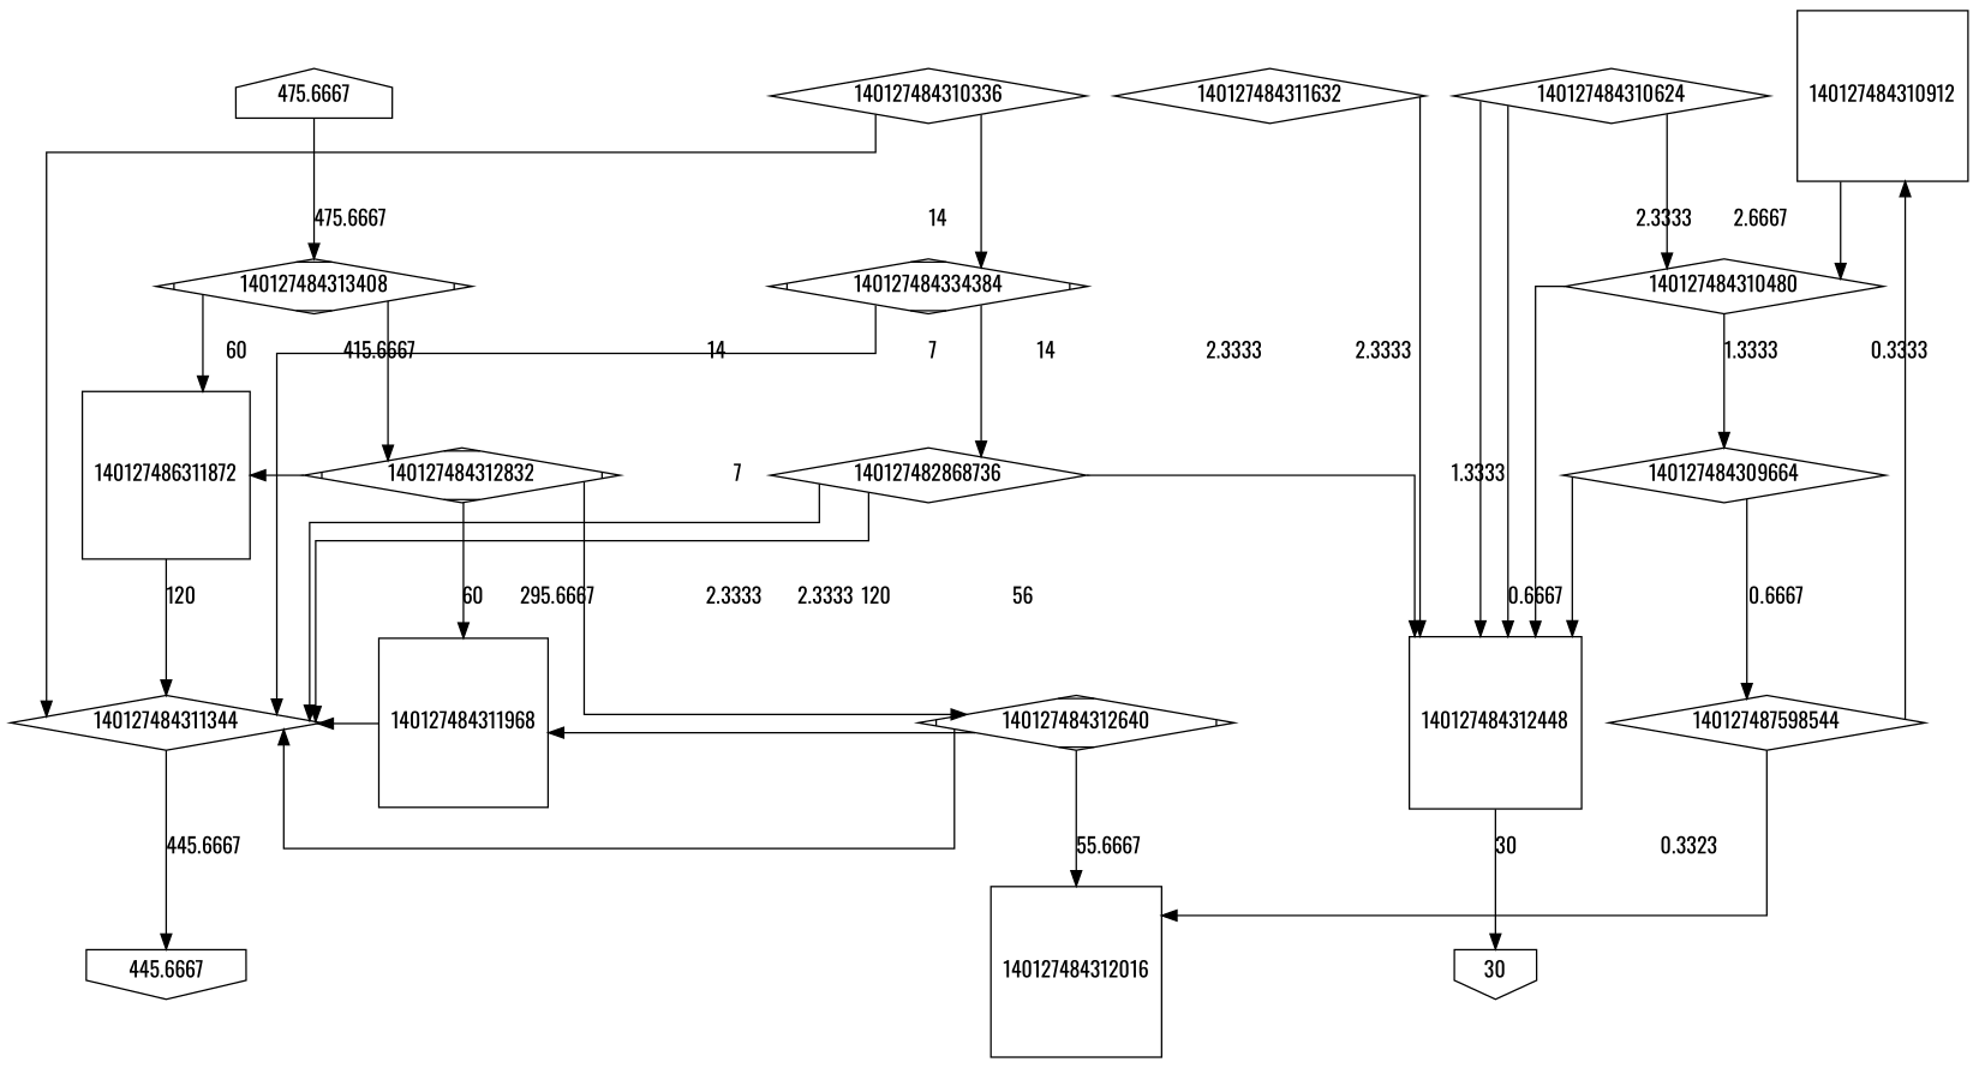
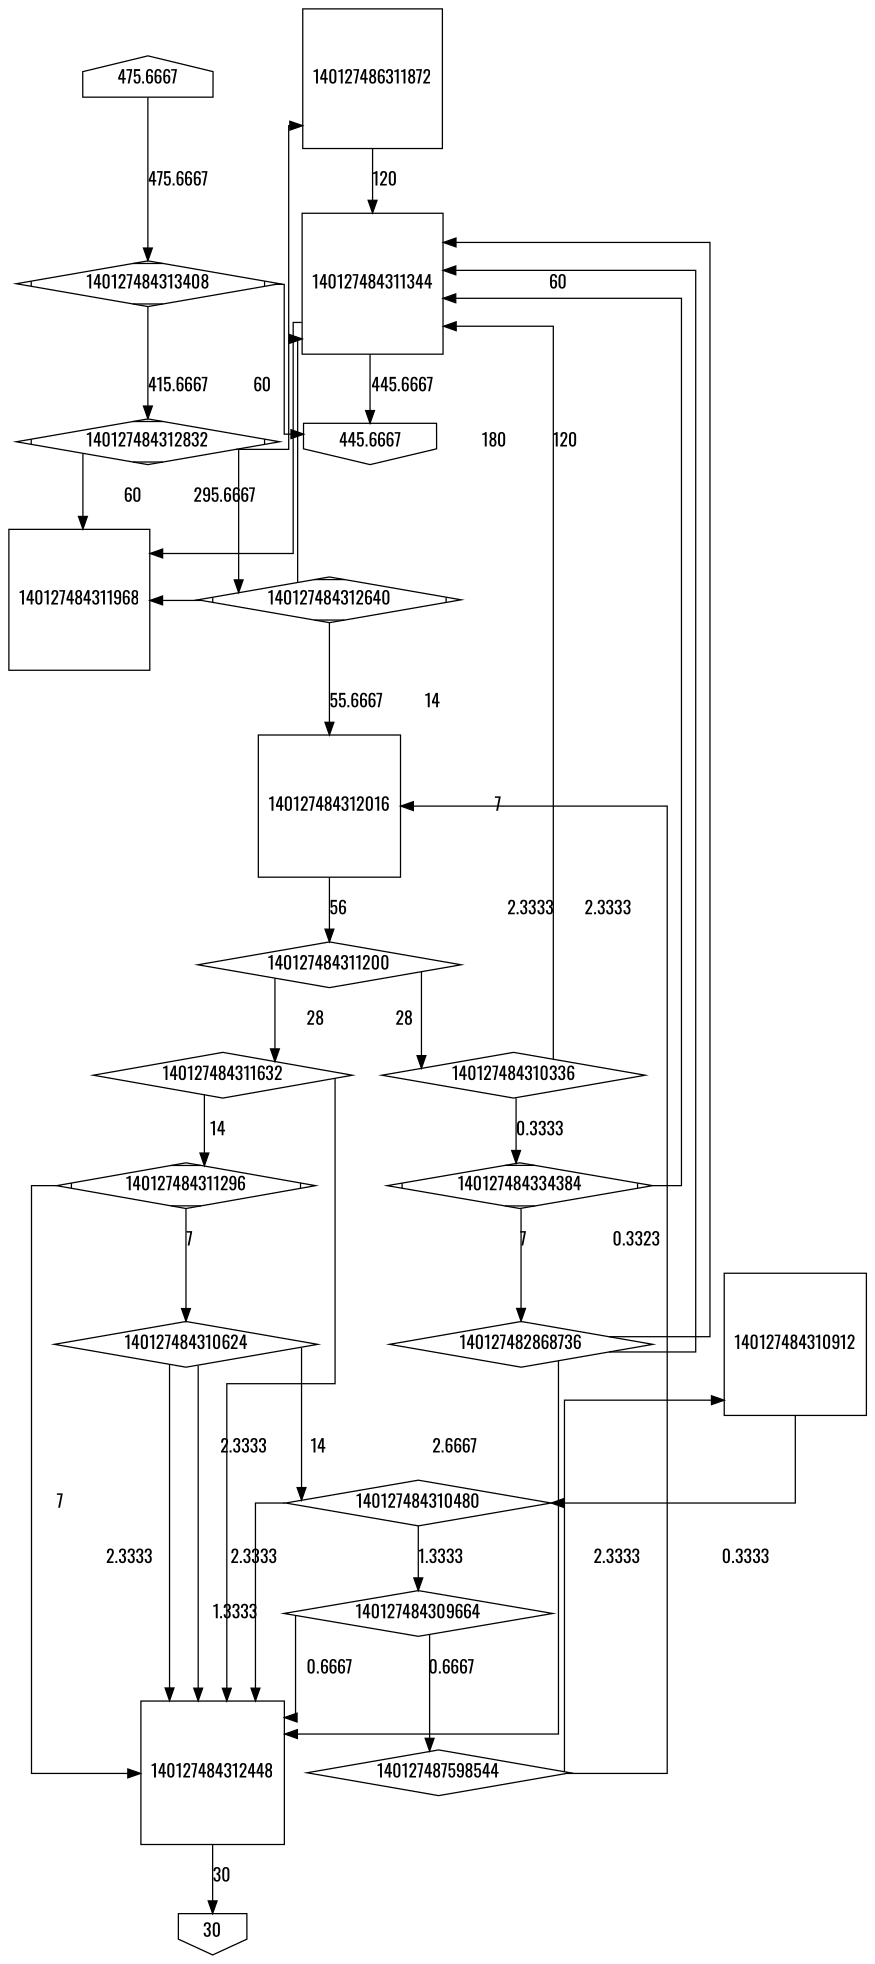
  digraph {
    fontname=Oswald
    splines=ortho
    node [fontname=Oswald shape=diamond]
    edge [constraint=True fontname=Oswald]
    n1 [label=475.6667 shape=house]
    140127484313408 [shape=Mdiamond]
    n3 [label=140127486311872 shape=square]
    140127484312832 [shape=Mdiamond]
-   140127484311344
+   140127484311344 [shape=square]
    140127484311968 [shape=square]
    140127484312640 [shape=Mdiamond]
    n8 [label=445.6667 shape=invhouse]
    140127484312016 [shape=square]
+   140127484311200
    140127484311632
    140127484310336
+   140127484311296 [shape=Mdiamond]
    140127484312448 [shape=square]
    140127484334384 [shape=Mdiamond]
    140127484310624
    n17 [label=30 shape=invhouse]
    140127484310480
    140127484310912 [shape=square]
    140127484309664
    140127487598544
    140127482868736
    n1 -> 140127484313408 [label=475.6667]
-   140127484313408 -> n3 [label=60]
+   140127484313408 -> n8 [label=60]
    140127484313408 -> 140127484312832 [label=415.6667]
    n3 -> 140127484311344 [label=120]
    140127484312832 -> n3 [constraint=False label=60]
    140127484312832 -> 140127484311968 [label=60]
    140127484312832 -> 140127484312640 [label=295.6667]
    140127484311344 -> n8 [label=445.6667]
-   140127484311968 -> 140127484311344 [constraint=False label=180]
+   140127484311344 -> 140127484311968 [constraint=False label=180]
    140127484312640 -> 140127484311344 [constraint=False label=120]
    140127484312640 -> 140127484311968 [constraint=False label=120]
    140127484312640 -> 140127484312016 [label=55.6667]
+   140127484312016 -> 140127484311200 [label=56]
+   140127484311200 -> 140127484311632 [label=28]
+   140127484311200 -> 140127484310336 [label=28]
+   140127484311632 -> 140127484311296 [label=14]
    140127484311632 -> 140127484312448 [constraint=False label=14]
    140127484310336 -> 140127484311344 [constraint=False label=14]
-   140127484310336 -> 140127484334384 [label=14]
+   140127484310336 -> 140127484334384 [label=0.3333]
+   140127484311296 -> 140127484312448 [constraint=False label=7]
+   140127484311296 -> 140127484310624 [label=7]
    140127484312448 -> n17 [label=30]
    140127484334384 -> 140127484311344 [constraint=False label=7]
    140127484334384 -> 140127482868736 [label=7]
    140127484310624 -> 140127484312448 [constraint=False label=2.3333]
    140127484310624 -> 140127484312448 [constraint=False label=2.3333]
    140127484310624 -> 140127484310480 [label=2.3333]
    140127484310480 -> 140127484312448 [constraint=False label=1.3333]
    140127484310480 -> 140127484309664 [label=1.3333]
    140127484310912 -> 140127484310480 [label=2.6667]
    140127484309664 -> 140127484312448 [label=0.6667]
    140127484309664 -> 140127487598544 [label=0.6667]
    140127487598544 -> 140127484312016 [constraint=False label=0.3323]
    140127487598544 -> 140127484310912 [constraint=False label=0.3333]
    140127482868736 -> 140127484311344 [constraint=False label=2.3333]
    140127482868736 -> 140127484311344 [constraint=False label=2.3333]
-   140127482868736 -> 140127484312448 [constraint=False label=56]
+   140127482868736 -> 140127484312448 [constraint=False label=2.3333]
  }
